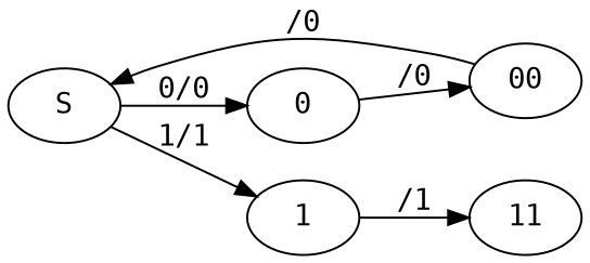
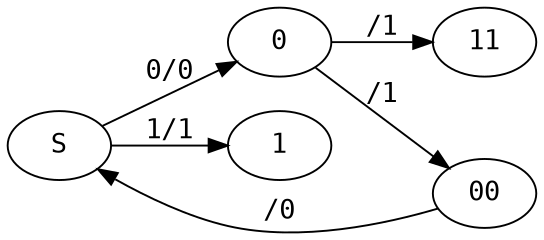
  digraph {
    fontname="DejaVu Sans Mono"
    rankdir=LR
    node [fontname="DejaVu Sans Mono"]
    edge [fontname="DejaVu Sans Mono"]
    S
    0
    1
    00
    11
    S -> 0 [label="0/0"]
    S -> 1 [label="1/1"]
-   0 -> 00 [label="/0"]
-   1 -> 11 [label="/1"]
+   0 -> 00 [label="/1"]
+   0 -> 11 [label="/1"]
    00 -> S [label="/0"]
  }
